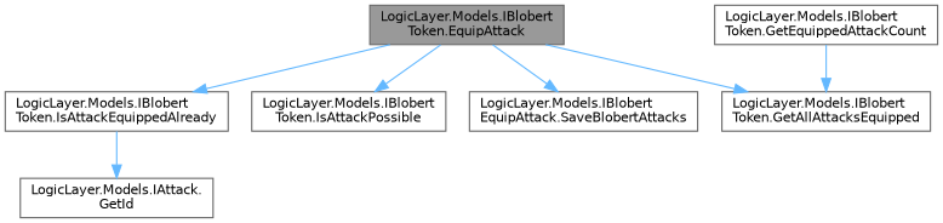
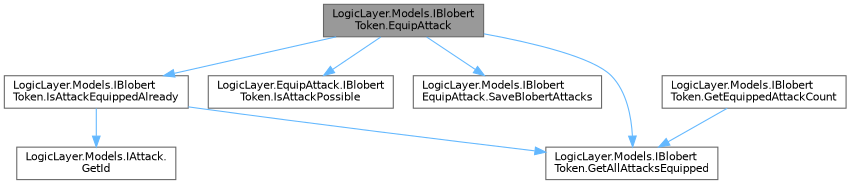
  digraph {
    rankdir=TB
    node [color=grey40 fillcolor=white fontname=Helvetica fontsize=10 shape=box style=filled]
    edge [color=steelblue1 fontname=Helvetica fontsize=10 labelfontname=Helvetica labelfontsize=10 style=solid]
    n1 [color=gray40 fillcolor=grey60 fontcolor=black height=0.2 label="LogicLayer.Models.IBlobert\lToken.EquipAttack" width=0.4]
    n2 [height=0.2 label="LogicLayer.Models.IBlobert\lToken.IsAttackEquippedAlready" width=0.4]
-   n3 [height=0.2 label="LogicLayer.Models.IBlobert\lToken.IsAttackPossible" width=0.4]
+   n3 [height=0.2 label="LogicLayer.EquipAttack.IBlobert\lToken.IsAttackPossible" width=0.4]
    n4 [height=0.2 label="LogicLayer.Models.IBlobert\lEquipAttack.SaveBlobertAttacks" width=0.4]
    n5 [height=0.2 label="LogicLayer.Models.IBlobert\lToken.GetAllAttacksEquipped" width=0.4]
    n6 [height=0.2 label="LogicLayer.Models.IBlobert\lToken.GetEquippedAttackCount" width=0.4]
    n7 [height=0.2 label="LogicLayer.Models.IAttack.\lGetId" width=0.4]
    n1 -> n2
    n1 -> n3
    n1 -> n4
    n1 -> n5
+   n2 -> n5
    n2 -> n7
    n6 -> n5
  }
